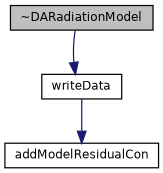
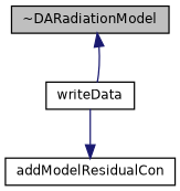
  digraph {
    rankdir=TB
    node [color=black fontname=Helvetica fontsize=10 shape=record]
    edge [color=midnightblue fontname=Helvetica fontsize=10 labelfontname=Helvetica labelfontsize=10 style=solid]
    n1 [fillcolor=grey75 fontcolor=black height=0.2 label="~DARadiationModel" style=filled width=0.4]
    n2 [height=0.2 label=writeData width=0.4]
    n3 [height=0.2 label=addModelResidualCon width=0.4]
-   n1 -> n2
+   n2 -> n1
    n2 -> n3
  }
